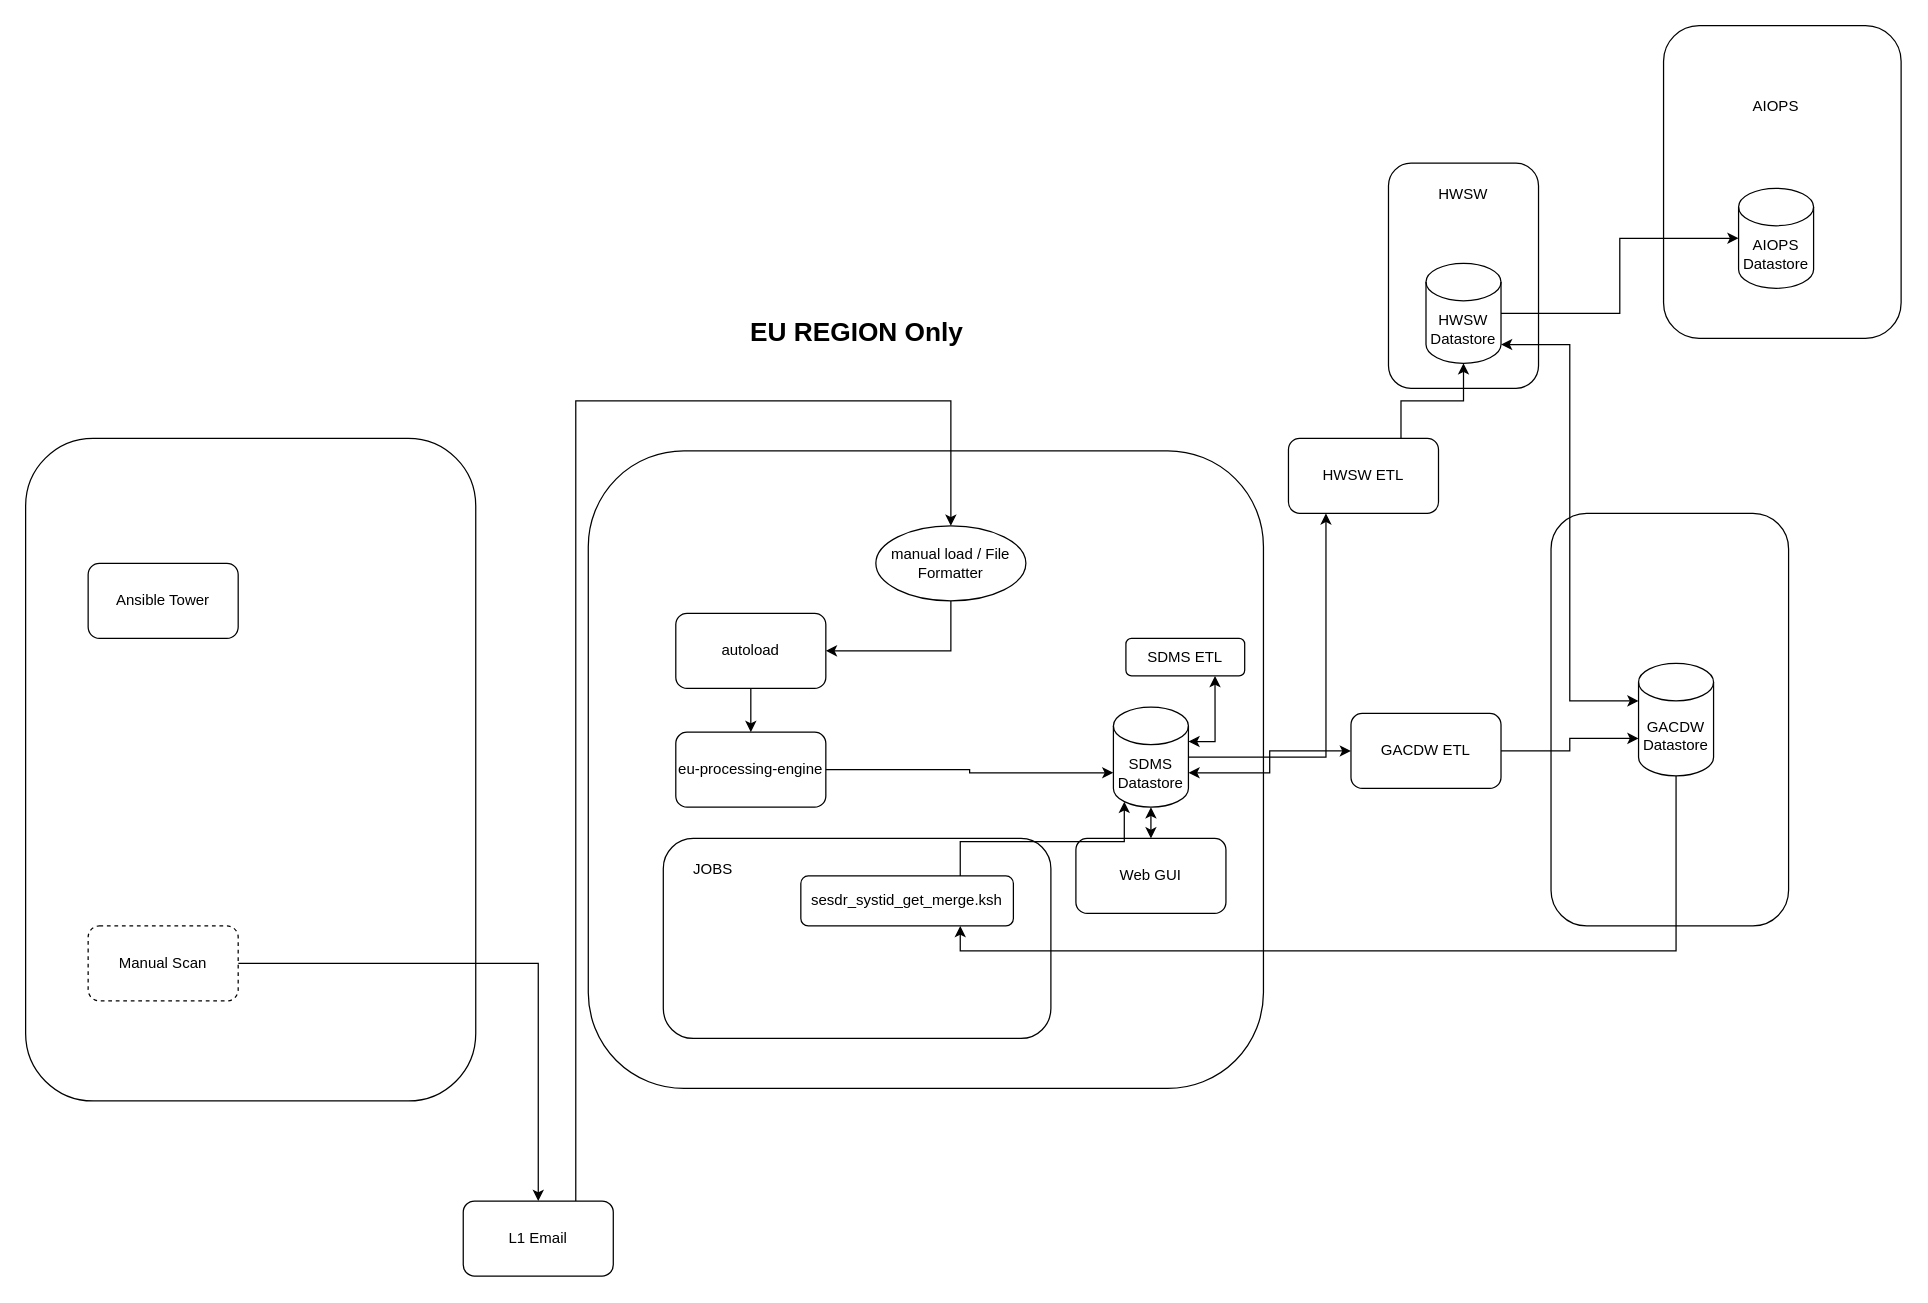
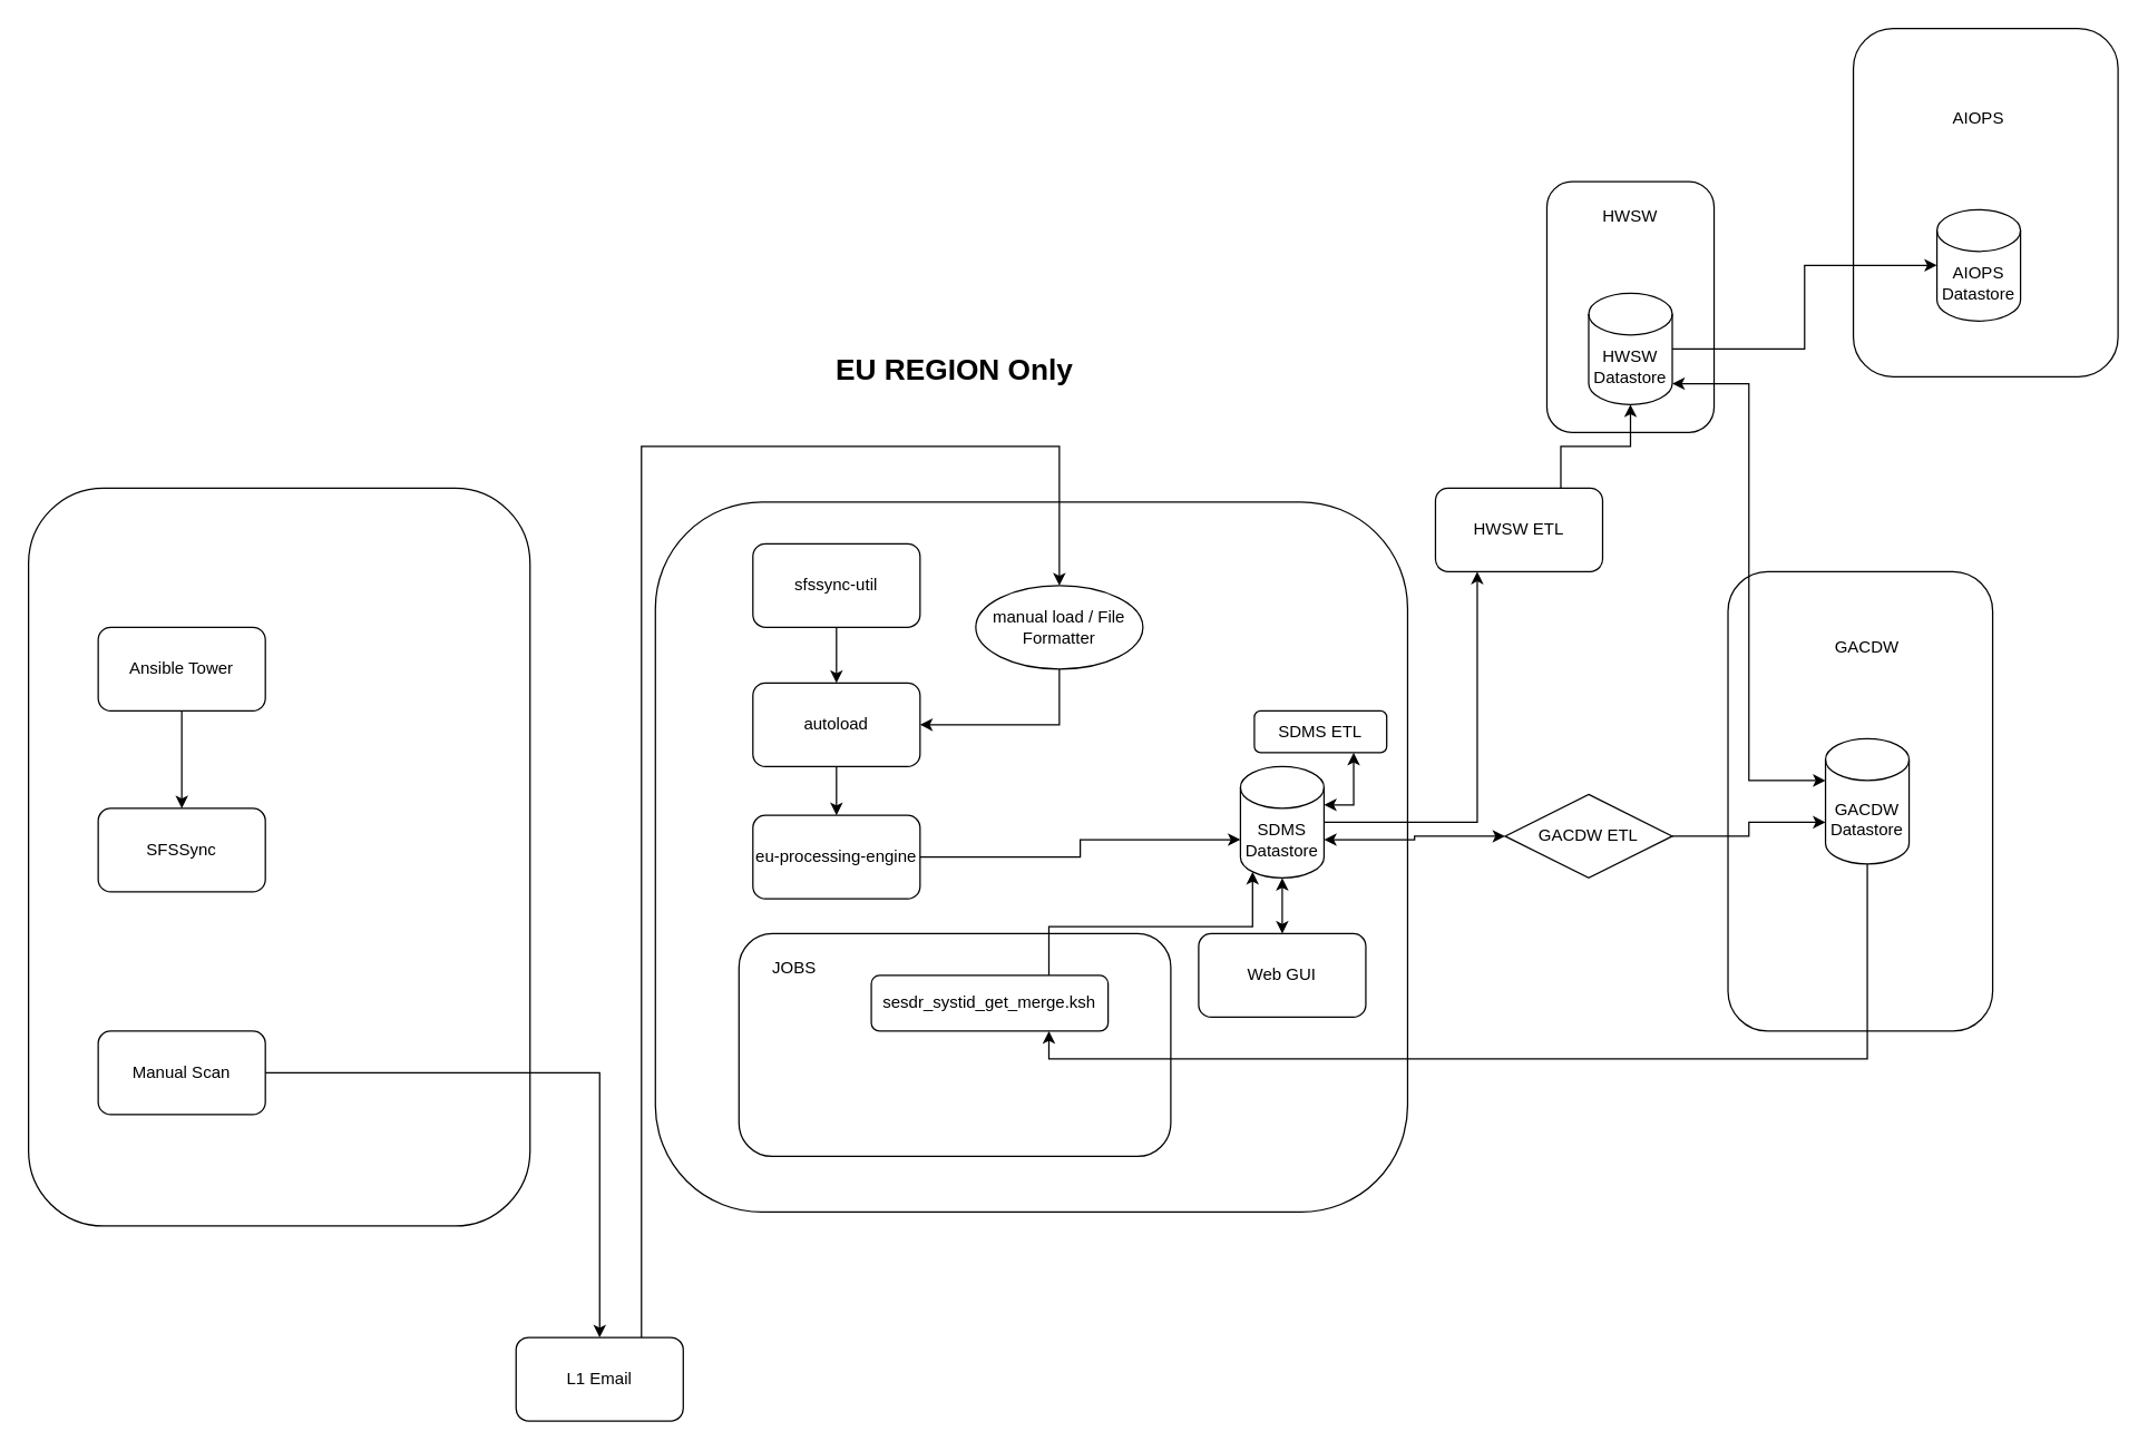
  <mxCell id="0" />
  <mxCell id="1" parent="0" />
  <mxCell id="2" value="" style="rounded=1;whiteSpace=wrap;html=1;" vertex="1" parent="1"><mxGeometry x="1240" y="410" width="190" height="330" as="geometry" /></mxCell>
  <mxCell id="3" value="" style="rounded=1;whiteSpace=wrap;html=1;" vertex="1" parent="1"><mxGeometry x="470" y="360" width="540" height="510" as="geometry" /></mxCell>
  <mxCell id="4" style="edgeStyle=orthogonalEdgeStyle;rounded=0;orthogonalLoop=1;jettySize=auto;html=1;exitX=1;exitY=0.5;exitDx=0;exitDy=0;exitPerimeter=0;entryX=0.25;entryY=1;entryDx=0;entryDy=0;" edge="1" parent="1" source="5" target="30"><mxGeometry relative="1" as="geometry" /></mxCell>
- <mxCell id="5" value="SDMS Datastore" style="shape=cylinder3;whiteSpace=wrap;html=1;boundedLbl=1;backgroundOutline=1;size=15;" vertex="1" parent="1"><mxGeometry x="890" y="565" width="60" height="80" as="geometry" /></mxCell>
+ <mxCell id="5" value="SDMS Datastore" style="shape=cylinder3;whiteSpace=wrap;html=1;boundedLbl=1;backgroundOutline=1;size=15;" vertex="1" parent="1"><mxGeometry x="890" y="550" width="60" height="80" as="geometry" /></mxCell>
  <mxCell id="6" style="edgeStyle=orthogonalEdgeStyle;rounded=0;orthogonalLoop=1;jettySize=auto;html=1;exitX=0.5;exitY=0;exitDx=0;exitDy=0;startArrow=classic;startFill=1;" edge="1" parent="1" source="7" target="5"><mxGeometry relative="1" as="geometry" /></mxCell>
  <mxCell id="7" value="Web GUI" style="rounded=1;whiteSpace=wrap;html=1;" vertex="1" parent="1"><mxGeometry x="860" y="670" width="120" height="60" as="geometry" /></mxCell>
  <mxCell id="8" value="SDMS ETL" style="rounded=1;whiteSpace=wrap;html=1;" vertex="1" parent="1"><mxGeometry x="900" y="510" width="95" height="30" as="geometry" /></mxCell>
- <mxCell id="9" value="GACDW ETL" style="rounded=1;whiteSpace=wrap;html=1;" vertex="1" parent="1"><mxGeometry x="1080" y="570" width="120" height="60" as="geometry" /></mxCell>
+ <mxCell id="9" value="GACDW ETL" style="rhombus;whiteSpace=wrap;html=1;" vertex="1" parent="1"><mxGeometry x="1080" y="570" width="120" height="60" as="geometry" /></mxCell>
  <mxCell id="10" value="GACDW&lt;br&gt;Datastore" style="shape=cylinder3;whiteSpace=wrap;html=1;boundedLbl=1;backgroundOutline=1;size=15;" vertex="1" parent="1"><mxGeometry x="1310" y="530" width="60" height="90" as="geometry" /></mxCell>
+ <mxCell id="11" value="GACDW" style="text;html=1;strokeColor=none;fillColor=none;align=center;verticalAlign=middle;whiteSpace=wrap;rounded=0;" vertex="1" parent="1"><mxGeometry x="1310" y="450" width="60" height="30" as="geometry" /></mxCell>
  <mxCell id="12" style="edgeStyle=orthogonalEdgeStyle;rounded=0;orthogonalLoop=1;jettySize=auto;html=1;exitX=0.75;exitY=1;exitDx=0;exitDy=0;entryX=1;entryY=0;entryDx=0;entryDy=27.5;entryPerimeter=0;startArrow=classic;startFill=1;" edge="1" parent="1" source="8" target="5"><mxGeometry relative="1" as="geometry" /></mxCell>
  <mxCell id="13" value="&lt;h1&gt;&lt;font style=&quot;font-size: 21px;&quot;&gt;EU REGION Only&lt;/font&gt;&lt;/h1&gt;" style="text;html=1;strokeColor=none;fillColor=none;align=center;verticalAlign=middle;whiteSpace=wrap;rounded=0;" vertex="1" parent="1"><mxGeometry x="590" width="190" height="30" as="geometry" y="250" /></mxCell>
  <mxCell id="14" style="edgeStyle=orthogonalEdgeStyle;rounded=0;orthogonalLoop=1;jettySize=auto;html=1;exitX=0.5;exitY=1;exitDx=0;exitDy=0;entryX=0.5;entryY=0;entryDx=0;entryDy=0;" edge="1" parent="1" source="15" target="16"><mxGeometry relative="1" as="geometry" /></mxCell>
  <mxCell id="15" value="autoload" style="rounded=1;whiteSpace=wrap;html=1;" vertex="1" parent="1"><mxGeometry x="540" y="490" width="120" height="60" as="geometry" /></mxCell>
  <mxCell id="16" value="eu-processing-engine" style="rounded=1;whiteSpace=wrap;html=1;" vertex="1" parent="1"><mxGeometry x="540" y="585" width="120" height="60" as="geometry" /></mxCell>
+ <mxCell id="17" style="edgeStyle=orthogonalEdgeStyle;rounded=0;orthogonalLoop=1;jettySize=auto;html=1;exitX=0.5;exitY=1;exitDx=0;exitDy=0;entryX=0.5;entryY=0;entryDx=0;entryDy=0;" edge="1" parent="1" source="18" target="15"><mxGeometry relative="1" as="geometry" /></mxCell>
+ <mxCell id="18" value="sfssync-util" style="rounded=1;whiteSpace=wrap;html=1;" vertex="1" parent="1"><mxGeometry x="540" y="390" width="120" height="60" as="geometry" /></mxCell>
  <mxCell id="19" style="edgeStyle=orthogonalEdgeStyle;rounded=0;orthogonalLoop=1;jettySize=auto;html=1;exitX=1;exitY=0.5;exitDx=0;exitDy=0;entryX=0;entryY=0;entryDx=0;entryDy=52.5;entryPerimeter=0;" edge="1" parent="1" source="16" target="5"><mxGeometry relative="1" as="geometry" /></mxCell>
  <mxCell id="20" style="edgeStyle=orthogonalEdgeStyle;rounded=0;orthogonalLoop=1;jettySize=auto;html=1;exitX=0.5;exitY=1;exitDx=0;exitDy=0;entryX=1;entryY=0.5;entryDx=0;entryDy=0;" edge="1" parent="1" source="21" target="15"><mxGeometry relative="1" as="geometry" /></mxCell>
  <mxCell id="21" value="manual load / File Formatter" style="ellipse;whiteSpace=wrap;html=1;" vertex="1" parent="1"><mxGeometry x="700" y="420" width="120" height="60" as="geometry" /></mxCell>
  <mxCell id="22" value="" style="rounded=1;whiteSpace=wrap;html=1;" vertex="1" parent="1"><mxGeometry x="20" y="350" width="360" height="530" as="geometry" /></mxCell>
+ <mxCell id="23" style="edgeStyle=orthogonalEdgeStyle;rounded=0;orthogonalLoop=1;jettySize=auto;html=1;exitX=0.5;exitY=1;exitDx=0;exitDy=0;" edge="1" parent="1" source="24" target="25"><mxGeometry relative="1" as="geometry" /></mxCell>
  <mxCell id="24" value="Ansible Tower" style="rounded=1;whiteSpace=wrap;html=1;" vertex="1" parent="1"><mxGeometry x="70" y="450" width="120" height="60" as="geometry" /></mxCell>
+ <mxCell id="25" value="SFSSync" style="rounded=1;whiteSpace=wrap;html=1;" vertex="1" parent="1"><mxGeometry x="70" y="580" width="120" height="60" as="geometry" /></mxCell>
  <mxCell id="26" style="edgeStyle=orthogonalEdgeStyle;rounded=0;orthogonalLoop=1;jettySize=auto;html=1;exitX=1;exitY=0.5;exitDx=0;exitDy=0;" edge="1" parent="1" source="27" target="29"><mxGeometry relative="1" as="geometry" /></mxCell>
- <mxCell id="27" value="Manual Scan" style="rounded=1;whiteSpace=wrap;html=1;dashed=1;" vertex="1" parent="1"><mxGeometry x="70" y="740" width="120" height="60" as="geometry" /></mxCell>
+ <mxCell id="27" value="Manual Scan" style="rounded=1;whiteSpace=wrap;html=1;" vertex="1" parent="1"><mxGeometry x="70" y="740" width="120" height="60" as="geometry" /></mxCell>
  <mxCell id="28" style="edgeStyle=orthogonalEdgeStyle;rounded=0;orthogonalLoop=1;jettySize=auto;html=1;exitX=0.75;exitY=0;exitDx=0;exitDy=0;entryX=0.5;entryY=0;entryDx=0;entryDy=0;" edge="1" parent="1" source="29" target="21"><mxGeometry relative="1" as="geometry"><mxPoint x="430" as="targetPoint" y="250" /><Array as="points"><mxPoint x="460" y="320" /><mxPoint x="760" y="320" /></Array></mxGeometry></mxCell>
  <mxCell id="29" value="L1 Email" style="rounded=1;whiteSpace=wrap;html=1;" vertex="1" parent="1"><mxGeometry x="370" y="960" width="120" height="60" as="geometry" /></mxCell>
  <mxCell id="30" value="HWSW ETL" style="rounded=1;whiteSpace=wrap;html=1;" vertex="1" parent="1"><mxGeometry x="1030" y="350" width="120" height="60" as="geometry" /></mxCell>
  <mxCell id="31" value="" style="rounded=1;whiteSpace=wrap;html=1;" vertex="1" parent="1"><mxGeometry x="1110" y="130" width="120" height="180" as="geometry" /></mxCell>
  <mxCell id="32" value="HWSW&lt;br&gt;Datastore" style="shape=cylinder3;whiteSpace=wrap;html=1;boundedLbl=1;backgroundOutline=1;size=15;" vertex="1" parent="1"><mxGeometry x="1140" y="210" width="60" height="80" as="geometry" /></mxCell>
  <mxCell id="33" value="HWSW" style="text;html=1;strokeColor=none;fillColor=none;align=center;verticalAlign=middle;whiteSpace=wrap;rounded=0;" vertex="1" parent="1"><mxGeometry x="1140" y="140" width="60" height="30" as="geometry" /></mxCell>
  <mxCell id="34" style="edgeStyle=orthogonalEdgeStyle;rounded=0;orthogonalLoop=1;jettySize=auto;html=1;exitX=0.75;exitY=0;exitDx=0;exitDy=0;entryX=0.5;entryY=1;entryDx=0;entryDy=0;entryPerimeter=0;" edge="1" parent="1" source="30" target="32"><mxGeometry relative="1" as="geometry" /></mxCell>
  <mxCell id="35" style="edgeStyle=orthogonalEdgeStyle;rounded=0;orthogonalLoop=1;jettySize=auto;html=1;exitX=1;exitY=0;exitDx=0;exitDy=52.5;exitPerimeter=0;entryX=0;entryY=0.5;entryDx=0;entryDy=0;startArrow=classic;startFill=1;" edge="1" parent="1" source="5" target="9"><mxGeometry relative="1" as="geometry" /></mxCell>
  <mxCell id="36" style="edgeStyle=orthogonalEdgeStyle;rounded=0;orthogonalLoop=1;jettySize=auto;html=1;exitX=1;exitY=0.5;exitDx=0;exitDy=0;entryX=0;entryY=0;entryDx=0;entryDy=60;entryPerimeter=0;" edge="1" parent="1" source="9" target="10"><mxGeometry relative="1" as="geometry" /></mxCell>
  <mxCell id="37" value="" style="rounded=1;whiteSpace=wrap;html=1;" vertex="1" parent="1"><mxGeometry x="1330" y="20" width="190" height="250" as="geometry" /></mxCell>
  <mxCell id="38" value="AIOPS" style="text;html=1;strokeColor=none;fillColor=none;align=center;verticalAlign=middle;whiteSpace=wrap;rounded=0;" vertex="1" parent="1"><mxGeometry x="1390" y="70" width="60" height="30" as="geometry" /></mxCell>
  <mxCell id="39" value="AIOPS&lt;br&gt;Datastore" style="shape=cylinder3;whiteSpace=wrap;html=1;boundedLbl=1;backgroundOutline=1;size=15;" vertex="1" parent="1"><mxGeometry x="1390" y="150" width="60" height="80" as="geometry" /></mxCell>
  <mxCell id="40" style="edgeStyle=orthogonalEdgeStyle;rounded=0;orthogonalLoop=1;jettySize=auto;html=1;exitX=1;exitY=0.5;exitDx=0;exitDy=0;exitPerimeter=0;" edge="1" parent="1" source="32" target="39"><mxGeometry relative="1" as="geometry" /></mxCell>
  <mxCell id="41" style="edgeStyle=orthogonalEdgeStyle;rounded=0;orthogonalLoop=1;jettySize=auto;html=1;exitX=1;exitY=1;exitDx=0;exitDy=-15;exitPerimeter=0;entryX=0;entryY=0;entryDx=0;entryDy=30;entryPerimeter=0;startArrow=classic;startFill=1;" edge="1" parent="1" source="32" target="10"><mxGeometry relative="1" as="geometry" /></mxCell>
  <mxCell id="42" value="" style="rounded=1;whiteSpace=wrap;html=1;" vertex="1" parent="1"><mxGeometry x="530" y="670" width="310" height="160" as="geometry" /></mxCell>
- <mxCell id="43" value="sesdr_systid_get_merge.ksh" style="rounded=1;whiteSpace=wrap;html=1;" vertex="1" parent="1"><mxGeometry x="640" y="700" width="170" height="40" as="geometry" /></mxCell>
+ <mxCell id="43" value="sesdr_systid_get_merge.ksh" style="rounded=1;whiteSpace=wrap;html=1;" vertex="1" parent="1"><mxGeometry x="625" y="700" width="170" height="40" as="geometry" /></mxCell>
  <mxCell id="44" value="JOBS" style="text;html=1;strokeColor=none;fillColor=none;align=center;verticalAlign=middle;whiteSpace=wrap;rounded=0;" vertex="1" parent="1"><mxGeometry x="540" y="680" width="60" height="30" as="geometry" /></mxCell>
  <mxCell id="45" style="edgeStyle=orthogonalEdgeStyle;rounded=0;orthogonalLoop=1;jettySize=auto;html=1;exitX=0.75;exitY=0;exitDx=0;exitDy=0;entryX=0.145;entryY=1;entryDx=0;entryDy=-4.35;entryPerimeter=0;" edge="1" parent="1" source="43" target="5"><mxGeometry relative="1" as="geometry" /></mxCell>
  <mxCell id="46" style="edgeStyle=orthogonalEdgeStyle;rounded=0;orthogonalLoop=1;jettySize=auto;html=1;exitX=0.5;exitY=1;exitDx=0;exitDy=0;exitPerimeter=0;entryX=0.75;entryY=1;entryDx=0;entryDy=0;" edge="1" parent="1" source="10" target="43"><mxGeometry relative="1" as="geometry" /></mxCell>
